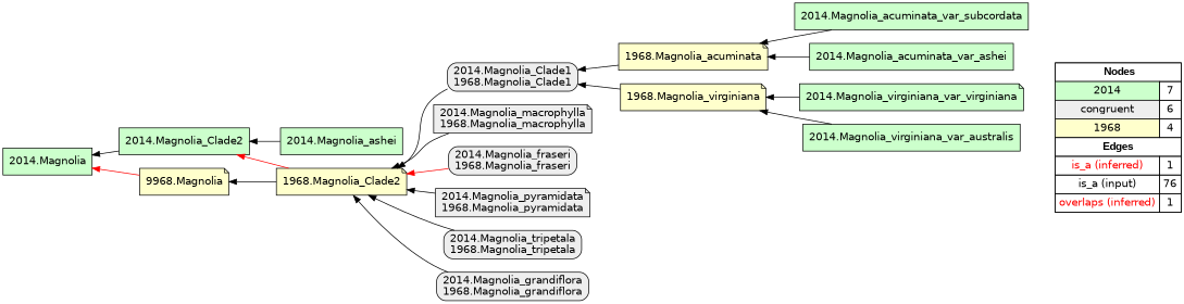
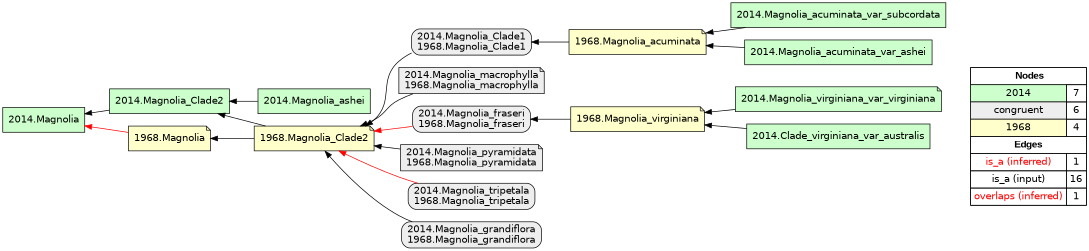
  digraph {
    rankdir=RL
    node [fillcolor="#CCFFCC" fontname=helvetica shape=box style=filled]
    edge [arrowhead=normal color="#000000" constraint=true penwidth=1 style=solid]
-   n1 [fillcolor=white label=<   <TABLE BORDER="0" CELLBORDER="1" CELLSPACING="0" CELLPADDING="4">  <TR> <TD COLSPAN="2"><font face="Arial Black"> Nodes</font></TD> </TR>  <TR>   <TD bgcolor="#CCFFCC" fontname="helvetica">2014</TD>   <TD>7</TD>   </TR>  <TR>   <TD bgcolor="#EEEEEE" fontname="helvetica">congruent</TD>   <TD>6</TD>   </TR>  <TR>   <TD bgcolor="#FFFFCC" fontname="helvetica">1968</TD>   <TD>4</TD>   </TR>  <TR> <TD COLSPAN="2"><font face = "Arial Black"> Edges </font></TD> </TR>  <TR>   <TD><font color ="#FF0000">is_a (inferred)</font></TD><TD>1</TD> </TR> <TR>   <TD><font color ="#000000">is_a (input)</font></TD><TD>76</TD> </TR> <TR>   <TD><font color ="#FF0000">overlaps (inferred)</font></TD><TD>1</TD> </TR> </TABLE>   > margin=0]
+   n1 [fillcolor=white label=<   <TABLE BORDER="0" CELLBORDER="1" CELLSPACING="0" CELLPADDING="4">  <TR> <TD COLSPAN="2"><font face="Arial Black"> Nodes</font></TD> </TR>  <TR>   <TD bgcolor="#CCFFCC" fontname="helvetica">2014</TD>   <TD>7</TD>   </TR>  <TR>   <TD bgcolor="#EEEEEE" fontname="helvetica">congruent</TD>   <TD>6</TD>   </TR>  <TR>   <TD bgcolor="#FFFFCC" fontname="helvetica">1968</TD>   <TD>4</TD>   </TR>  <TR> <TD COLSPAN="2"><font face = "Arial Black"> Edges </font></TD> </TR>  <TR>   <TD><font color ="#FF0000">is_a (inferred)</font></TD><TD>1</TD> </TR> <TR>   <TD><font color ="#000000">is_a (input)</font></TD><TD>16</TD> </TR> <TR>   <TD><font color ="#FF0000">overlaps (inferred)</font></TD><TD>1</TD> </TR> </TABLE>   > margin=0]
    "2014.Magnolia_Clade2"
    "2014.Magnolia"
-   "1968.Magnolia" [fillcolor="#FFFFCC" shape=note label="9968.Magnolia"]
+   "1968.Magnolia" [fillcolor="#FFFFCC" shape=note]
    "1968.Magnolia_acuminata" [fillcolor="#FFFFCC" shape=note]
    "2014.Magnolia_acuminata_var_subcordata"
    "2014.Magnolia_Clade1\n1968.Magnolia_Clade1" [fillcolor="#EEEEEE" style="filled,rounded"]
    "2014.Magnolia_virginiana_var_virginiana" [shape=note]
    "1968.Magnolia_virginiana" [fillcolor="#FFFFCC" shape=note]
    n10 [label="2014.Magnolia_acuminata_var_ashei"]
-   "2014.Magnolia_virginiana_var_australis"
+   "2014.Magnolia_virginiana_var_australis" [label="2014.Clade_virginiana_var_australis"]
    "2014.Magnolia_ashei"
    "1968.Magnolia_Clade2" [fillcolor="#FFFFCC" shape=note]
    "2014.Magnolia_macrophylla\n1968.Magnolia_macrophylla" [fillcolor="#EEEEEE" shape=note style="filled,rounded"]
    "2014.Magnolia_fraseri\n1968.Magnolia_fraseri" [fillcolor="#EEEEEE" style="filled,rounded"]
    "2014.Magnolia_pyramidata\n1968.Magnolia_pyramidata" [fillcolor="#EEEEEE" shape=note style="filled,rounded"]
    "2014.Magnolia_tripetala\n1968.Magnolia_tripetala" [fillcolor="#EEEEEE" style="filled,rounded"]
    "2014.Magnolia_grandiflora\n1968.Magnolia_grandiflora" [fillcolor="#EEEEEE" style="filled,rounded"]
    subgraph sub_1 {
      rank=source
      n1
    }
    "2014.Magnolia_Clade2" -> "2014.Magnolia"
    "1968.Magnolia" -> "2014.Magnolia" [color="#FF0000"]
    "1968.Magnolia_acuminata" -> "2014.Magnolia_Clade1\n1968.Magnolia_Clade1"
    "2014.Magnolia_acuminata_var_subcordata" -> "1968.Magnolia_acuminata"
    "2014.Magnolia_Clade1\n1968.Magnolia_Clade1" -> "1968.Magnolia_Clade2"
    "2014.Magnolia_virginiana_var_virginiana" -> "1968.Magnolia_virginiana"
-   "1968.Magnolia_virginiana" -> "2014.Magnolia_Clade1\n1968.Magnolia_Clade1"
+   "1968.Magnolia_virginiana" -> "2014.Magnolia_fraseri\n1968.Magnolia_fraseri"
    n10 -> "1968.Magnolia_acuminata"
    "2014.Magnolia_virginiana_var_australis" -> "1968.Magnolia_virginiana"
    "2014.Magnolia_ashei" -> "2014.Magnolia_Clade2"
-   "1968.Magnolia_Clade2" -> "2014.Magnolia_Clade2" [color="#FF0000"]
+   "1968.Magnolia_Clade2" -> "2014.Magnolia_Clade2"
    "1968.Magnolia_Clade2" -> "1968.Magnolia"
    "2014.Magnolia_macrophylla\n1968.Magnolia_macrophylla" -> "1968.Magnolia_Clade2"
    "2014.Magnolia_fraseri\n1968.Magnolia_fraseri" -> "1968.Magnolia_Clade2" [color="#FF0000"]
    "2014.Magnolia_pyramidata\n1968.Magnolia_pyramidata" -> "1968.Magnolia_Clade2"
-   "2014.Magnolia_tripetala\n1968.Magnolia_tripetala" -> "1968.Magnolia_Clade2"
+   "2014.Magnolia_tripetala\n1968.Magnolia_tripetala" -> "1968.Magnolia_Clade2" [color="#FF0000"]
    "2014.Magnolia_grandiflora\n1968.Magnolia_grandiflora" -> "1968.Magnolia_Clade2"
  }
